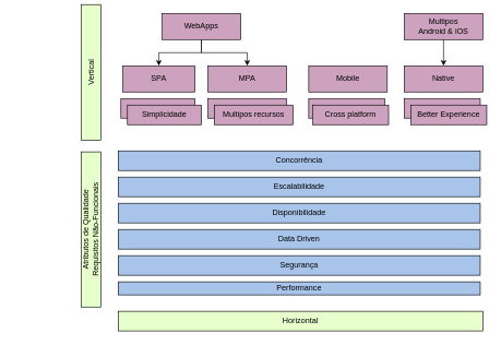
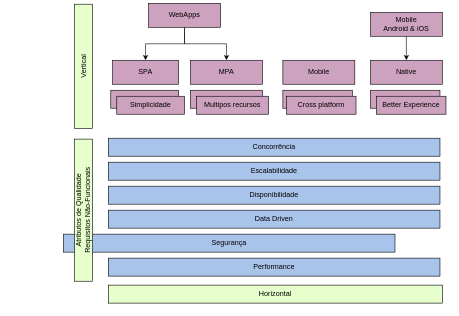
  <mxCell id="0" />
  <mxCell id="1" parent="0" />
  <mxCell id="2" style="edgeStyle=orthogonalEdgeStyle;rounded=0;orthogonalLoop=1;jettySize=auto;html=1;fillColor=#CDA2BE;" edge="1" parent="1" source="4" target="5"><mxGeometry relative="1" as="geometry" /></mxCell>
  <mxCell id="3" style="edgeStyle=orthogonalEdgeStyle;rounded=0;orthogonalLoop=1;jettySize=auto;html=1;entryX=0.5;entryY=0;entryDx=0;entryDy=0;fillColor=#CDA2BE;" edge="1" parent="1" source="4" target="8"><mxGeometry relative="1" as="geometry" /></mxCell>
- <mxCell id="4" value="WebApps" style="rounded=0;whiteSpace=wrap;html=1;fillColor=#CDA2BE;" parent="1" vertex="1"><mxGeometry x="247" y="20" width="120" height="40" as="geometry" /></mxCell>
+ <mxCell id="4" value="WebApps" style="rounded=0;whiteSpace=wrap;html=1;fillColor=#CDA2BE;" parent="1" vertex="1"><mxGeometry x="247" y="5" width="120" height="40" as="geometry" /></mxCell>
  <mxCell id="5" value="SPA" style="rounded=0;whiteSpace=wrap;html=1;fillColor=#CDA2BE;" vertex="1" parent="1"><mxGeometry x="187" y="100" width="110" height="40" as="geometry" /></mxCell>
  <mxCell id="6" value="" style="rounded=0;whiteSpace=wrap;html=1;fillColor=#CDA2BE;" vertex="1" parent="1"><mxGeometry x="471" y="150" width="116" height="30" as="geometry" /></mxCell>
  <mxCell id="7" value="Native" style="rounded=0;whiteSpace=wrap;html=1;fillColor=#CDA2BE;" vertex="1" parent="1"><mxGeometry x="617" y="100" width="120" height="40" as="geometry" /></mxCell>
  <mxCell id="8" value="MPA" style="rounded=0;whiteSpace=wrap;html=1;fillColor=#CDA2BE;" vertex="1" parent="1"><mxGeometry x="317" y="100" width="120" height="40" as="geometry" /></mxCell>
  <mxCell id="9" value="Mobile" style="rounded=0;whiteSpace=wrap;html=1;fillColor=#CDA2BE;" vertex="1" parent="1"><mxGeometry x="471" y="100" width="120" height="40" as="geometry" /></mxCell>
  <mxCell id="10" value="Cross platform" style="rounded=0;whiteSpace=wrap;html=1;fillColor=#CDA2BE;" vertex="1" parent="1"><mxGeometry x="477" y="160" width="116" height="30" as="geometry" /></mxCell>
  <mxCell id="11" value="" style="rounded=0;whiteSpace=wrap;html=1;fillColor=#CDA2BE;" vertex="1" parent="1"><mxGeometry x="184" y="150" width="113" height="30" as="geometry" /></mxCell>
  <mxCell id="12" value="" style="rounded=0;whiteSpace=wrap;html=1;fillColor=#CDA2BE;" vertex="1" parent="1"><mxGeometry x="317" y="150" width="120" height="30" as="geometry" /></mxCell>
  <mxCell id="13" value="Concorrência" style="rounded=0;whiteSpace=wrap;html=1;fillColor=#A9C4EB;" vertex="1" parent="1"><mxGeometry x="180" y="230" width="553" height="30" as="geometry" /></mxCell>
  <mxCell id="14" value="Escalabilidade" style="rounded=0;whiteSpace=wrap;html=1;fillColor=#A9C4EB;" vertex="1" parent="1"><mxGeometry x="180" y="270" width="553" height="30" as="geometry" /></mxCell>
  <mxCell id="15" value="Disponibilidade" style="rounded=0;whiteSpace=wrap;html=1;fillColor=#A9C4EB;" vertex="1" parent="1"><mxGeometry x="180" y="310" width="553" height="30" as="geometry" /></mxCell>
  <mxCell id="16" value="Data Driven" style="rounded=0;whiteSpace=wrap;html=1;fillColor=#A9C4EB;" vertex="1" parent="1"><mxGeometry x="180" y="350" width="553" height="30" as="geometry" /></mxCell>
  <mxCell id="17" value="Simplicidade" style="rounded=0;whiteSpace=wrap;html=1;fillColor=#CDA2BE;" vertex="1" parent="1"><mxGeometry x="194" y="160" width="113" height="30" as="geometry" /></mxCell>
- <mxCell id="18" value="Segurança" style="rounded=0;whiteSpace=wrap;html=1;fillColor=#A9C4EB;" vertex="1" parent="1"><mxGeometry x="180" y="390" width="553" height="30" as="geometry" /></mxCell>
+ <mxCell id="18" value="Segurança" style="rounded=0;whiteSpace=wrap;html=1;fillColor=#A9C4EB;" vertex="1" parent="1"><mxGeometry x="105" y="390" width="553" height="30" as="geometry" /></mxCell>
  <mxCell id="19" value="Multipos recursos" style="rounded=0;whiteSpace=wrap;html=1;fillColor=#CDA2BE;" vertex="1" parent="1"><mxGeometry x="327" y="160" width="120" height="30" as="geometry" /></mxCell>
  <mxCell id="20" value="" style="rounded=0;whiteSpace=wrap;html=1;fillColor=#CDA2BE;" vertex="1" parent="1"><mxGeometry x="617" y="150" width="116" height="30" as="geometry" /></mxCell>
  <mxCell id="21" value="Better Experience" style="rounded=0;whiteSpace=wrap;html=1;fillColor=#CDA2BE;" vertex="1" parent="1"><mxGeometry x="627" y="160" width="116" height="30" as="geometry" /></mxCell>
  <mxCell id="22" style="edgeStyle=orthogonalEdgeStyle;rounded=0;orthogonalLoop=1;jettySize=auto;html=1;entryX=0.5;entryY=0;entryDx=0;entryDy=0;fillColor=#CDA2BE;" edge="1" parent="1" source="23" target="7"><mxGeometry relative="1" as="geometry" /></mxCell>
- <mxCell id="23" value="Multipos &lt;br&gt;Android &amp;amp; iOS" style="rounded=0;whiteSpace=wrap;html=1;fillColor=#CDA2BE;" vertex="1" parent="1"><mxGeometry x="617" y="20" width="120" height="40" as="geometry" /></mxCell>
- <mxCell id="24" value="Performance" style="rounded=0;whiteSpace=wrap;html=1;fillColor=#A9C4EB;" vertex="1" parent="1"><mxGeometry x="180" y="430" width="553" height="20" as="geometry" /></mxCell>
+ <mxCell id="23" value="Mobile &lt;br&gt;Android &amp;amp; iOS" style="rounded=0;whiteSpace=wrap;html=1;fillColor=#CDA2BE;" vertex="1" parent="1"><mxGeometry x="617" y="20" width="120" height="40" as="geometry" /></mxCell>
+ <mxCell id="24" value="Performance" style="rounded=0;whiteSpace=wrap;html=1;fillColor=#A9C4EB;" vertex="1" parent="1"><mxGeometry x="180" y="430" width="553" height="30" as="geometry" /></mxCell>
  <mxCell id="25" value="Horizontal" style="rounded=0;whiteSpace=wrap;html=1;fillColor=#E6FFCC;" vertex="1" parent="1"><mxGeometry x="180" y="475" width="557" height="30" as="geometry" /></mxCell>
  <mxCell id="26" value="Vertical" style="rounded=0;whiteSpace=wrap;html=1;rotation=-90;fillColor=#E6FFCC;" vertex="1" parent="1"><mxGeometry x="35" y="95" width="207" height="30" as="geometry" /></mxCell>
  <mxCell id="27" value="Atributos de Qualidade &lt;br&gt;Requisitos Não-Funcionais" style="rounded=0;whiteSpace=wrap;html=1;rotation=-90;fillColor=#E6FFCC;" vertex="1" parent="1"><mxGeometry x="20" y="335" width="237" height="30" as="geometry" /></mxCell>
